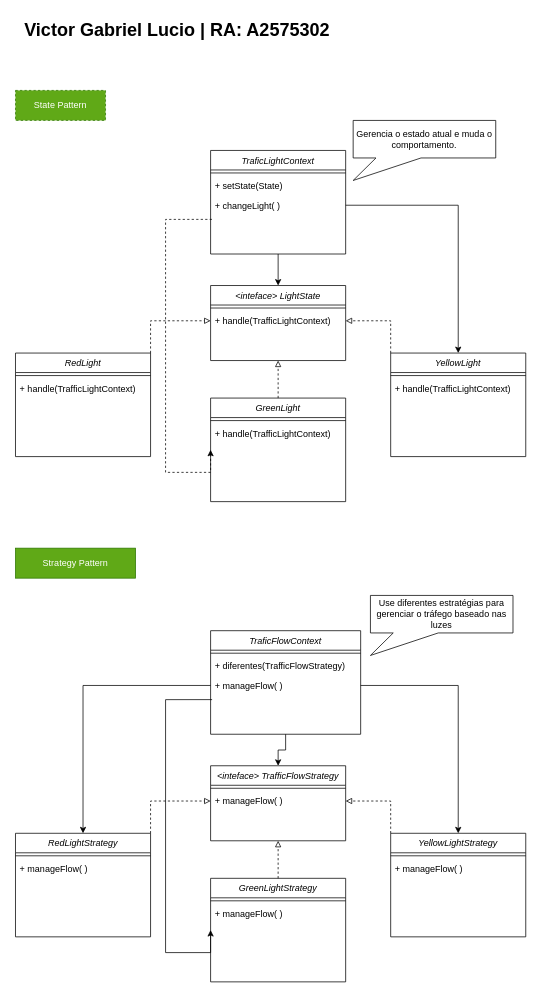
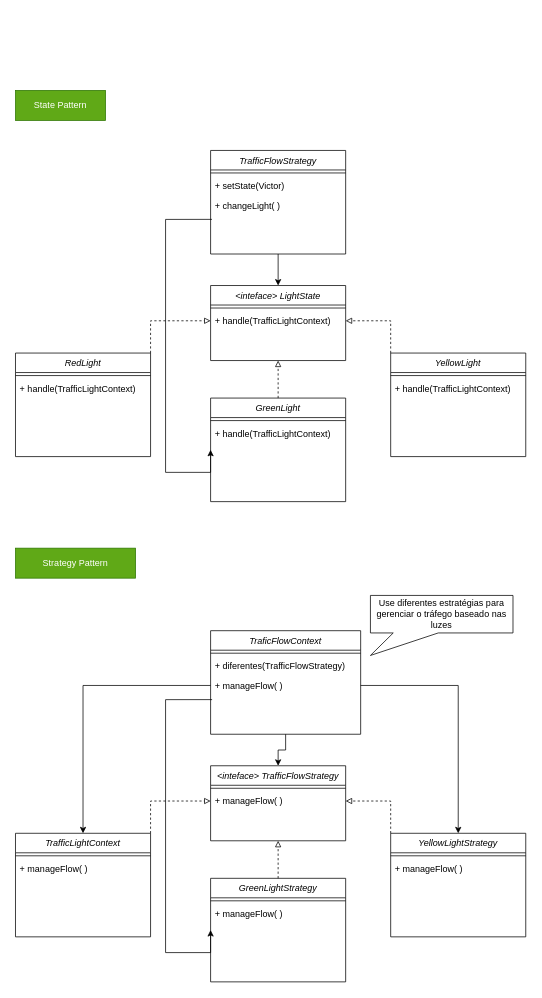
  <mxCell id="0" />
  <mxCell id="1" parent="0" />
- <mxCell id="2" value="&lt;font style=&quot;font-size: 24px;&quot;&gt;&lt;b&gt;Victor Gabriel Lucio | RA: A2575302&lt;/b&gt;&lt;/font&gt;" style="text;html=1;align=center;verticalAlign=middle;resizable=0;points=[];autosize=1;strokeColor=none;fillColor=none;" vertex="1" parent="1"><mxGeometry x="20" y="20" width="430" height="40" as="geometry" /></mxCell>
  <mxCell id="3" value="" style="group" vertex="1" connectable="0" parent="1"><mxGeometry x="20" y="160" width="680" height="508" as="geometry" /></mxCell>
- <mxCell id="4" value="TraficLightContext" style="swimlane;fontStyle=2;align=center;verticalAlign=top;childLayout=stackLayout;horizontal=1;startSize=26;horizontalStack=0;resizeParent=1;resizeLast=0;collapsible=1;marginBottom=0;rounded=0;shadow=0;strokeWidth=1;" parent="3" vertex="1"><mxGeometry x="260" y="40" width="180" height="138" as="geometry"><mxRectangle x="230" y="140" width="160" height="26" as="alternateBounds" /></mxGeometry></mxCell>
+ <mxCell id="4" value="TrafficFlowStrategy" style="swimlane;fontStyle=2;align=center;verticalAlign=top;childLayout=stackLayout;horizontal=1;startSize=26;horizontalStack=0;resizeParent=1;resizeLast=0;collapsible=1;marginBottom=0;rounded=0;shadow=0;strokeWidth=1;" parent="3" vertex="1"><mxGeometry x="260" y="40" width="180" height="138" as="geometry"><mxRectangle x="230" y="140" width="160" height="26" as="alternateBounds" /></mxGeometry></mxCell>
  <mxCell id="5" value="" style="line;html=1;strokeWidth=1;align=left;verticalAlign=middle;spacingTop=-1;spacingLeft=3;spacingRight=3;rotatable=0;labelPosition=right;points=[];portConstraint=eastwest;" parent="4" vertex="1"><mxGeometry y="26" width="180" height="8" as="geometry" /></mxCell>
- <mxCell id="6" value="+ setState(State)" style="text;align=left;verticalAlign=top;spacingLeft=4;spacingRight=4;overflow=hidden;rotatable=0;points=[[0,0.5],[1,0.5]];portConstraint=eastwest;" parent="4" vertex="1"><mxGeometry y="34" width="180" height="26" as="geometry" /></mxCell>
+ <mxCell id="6" value="+ setState(Victor)" style="text;align=left;verticalAlign=top;spacingLeft=4;spacingRight=4;overflow=hidden;rotatable=0;points=[[0,0.5],[1,0.5]];portConstraint=eastwest;" parent="4" vertex="1"><mxGeometry y="34" width="180" height="26" as="geometry" /></mxCell>
  <mxCell id="7" value="+ changeLight( )" style="text;align=left;verticalAlign=top;spacingLeft=4;spacingRight=4;overflow=hidden;rotatable=0;points=[[0,0.5],[1,0.5]];portConstraint=eastwest;" vertex="1" parent="4"><mxGeometry y="60" width="180" height="26" as="geometry" /></mxCell>
  <mxCell id="8" value="RedLight" style="swimlane;fontStyle=2;align=center;verticalAlign=top;childLayout=stackLayout;horizontal=1;startSize=26;horizontalStack=0;resizeParent=1;resizeLast=0;collapsible=1;marginBottom=0;rounded=0;shadow=0;strokeWidth=1;" vertex="1" parent="3"><mxGeometry y="310" width="180" height="138" as="geometry"><mxRectangle x="230" y="140" width="160" height="26" as="alternateBounds" /></mxGeometry></mxCell>
  <mxCell id="9" value="" style="line;html=1;strokeWidth=1;align=left;verticalAlign=middle;spacingTop=-1;spacingLeft=3;spacingRight=3;rotatable=0;labelPosition=right;points=[];portConstraint=eastwest;" vertex="1" parent="8"><mxGeometry y="26" width="180" height="8" as="geometry" /></mxCell>
  <mxCell id="10" value="+ handle(TrafficLightContext)" style="text;align=left;verticalAlign=top;spacingLeft=4;spacingRight=4;overflow=hidden;rotatable=0;points=[[0,0.5],[1,0.5]];portConstraint=eastwest;" vertex="1" parent="8"><mxGeometry y="34" width="180" height="26" as="geometry" /></mxCell>
  <mxCell id="11" value="YellowLight" style="swimlane;fontStyle=2;align=center;verticalAlign=top;childLayout=stackLayout;horizontal=1;startSize=26;horizontalStack=0;resizeParent=1;resizeLast=0;collapsible=1;marginBottom=0;rounded=0;shadow=0;strokeWidth=1;" vertex="1" parent="3"><mxGeometry x="500" y="310" width="180" height="138" as="geometry"><mxRectangle x="230" y="140" width="160" height="26" as="alternateBounds" /></mxGeometry></mxCell>
  <mxCell id="12" value="" style="line;html=1;strokeWidth=1;align=left;verticalAlign=middle;spacingTop=-1;spacingLeft=3;spacingRight=3;rotatable=0;labelPosition=right;points=[];portConstraint=eastwest;" vertex="1" parent="11"><mxGeometry y="26" width="180" height="8" as="geometry" /></mxCell>
  <mxCell id="13" value="+ handle(TrafficLightContext)" style="text;align=left;verticalAlign=top;spacingLeft=4;spacingRight=4;overflow=hidden;rotatable=0;points=[[0,0.5],[1,0.5]];portConstraint=eastwest;" vertex="1" parent="11"><mxGeometry y="34" width="180" height="26" as="geometry" /></mxCell>
  <mxCell id="14" value="GreenLight" style="swimlane;fontStyle=2;align=center;verticalAlign=top;childLayout=stackLayout;horizontal=1;startSize=26;horizontalStack=0;resizeParent=1;resizeLast=0;collapsible=1;marginBottom=0;rounded=0;shadow=0;strokeWidth=1;" vertex="1" parent="3"><mxGeometry x="260" y="370" width="180" height="138" as="geometry"><mxRectangle x="230" y="140" width="160" height="26" as="alternateBounds" /></mxGeometry></mxCell>
  <mxCell id="15" value="" style="line;html=1;strokeWidth=1;align=left;verticalAlign=middle;spacingTop=-1;spacingLeft=3;spacingRight=3;rotatable=0;labelPosition=right;points=[];portConstraint=eastwest;" vertex="1" parent="14"><mxGeometry y="26" width="180" height="8" as="geometry" /></mxCell>
  <mxCell id="16" value="+ handle(TrafficLightContext)" style="text;align=left;verticalAlign=top;spacingLeft=4;spacingRight=4;overflow=hidden;rotatable=0;points=[[0,0.5],[1,0.5]];portConstraint=eastwest;" vertex="1" parent="14"><mxGeometry y="34" width="180" height="26" as="geometry" /></mxCell>
- <mxCell id="17" style="edgeStyle=orthogonalEdgeStyle;rounded=0;orthogonalLoop=1;jettySize=auto;html=1;exitX=0.01;exitY=1.225;exitDx=0;exitDy=0;exitPerimeter=0;entryX=0;entryY=0.5;entryDx=0;entryDy=0;dashed=1;" edge="1" parent="3" source="7" target="14"><mxGeometry relative="1" as="geometry"><Array as="points"><mxPoint x="200" y="132" /><mxPoint x="200" y="469" /></Array></mxGeometry></mxCell>
- <mxCell id="18" style="edgeStyle=orthogonalEdgeStyle;rounded=0;orthogonalLoop=1;jettySize=auto;html=1;exitX=1;exitY=0.5;exitDx=0;exitDy=0;entryX=0.5;entryY=0;entryDx=0;entryDy=0;" edge="1" parent="3" source="7" target="11"><mxGeometry relative="1" as="geometry" /></mxCell>
+ <mxCell id="17" style="edgeStyle=orthogonalEdgeStyle;rounded=0;orthogonalLoop=1;jettySize=auto;html=1;exitX=0.01;exitY=1.225;exitDx=0;exitDy=0;exitPerimeter=0;entryX=0;entryY=0.5;entryDx=0;entryDy=0;" edge="1" parent="3" source="7" target="14"><mxGeometry relative="1" as="geometry"><Array as="points"><mxPoint x="200" y="132" /><mxPoint x="200" y="469" /></Array></mxGeometry></mxCell>
  <mxCell id="19" value="&lt;inteface&gt; LightState" style="swimlane;fontStyle=2;align=center;verticalAlign=top;childLayout=stackLayout;horizontal=1;startSize=26;horizontalStack=0;resizeParent=1;resizeLast=0;collapsible=1;marginBottom=0;rounded=0;shadow=0;strokeWidth=1;" vertex="1" parent="3"><mxGeometry x="260" y="220" width="180" height="100" as="geometry"><mxRectangle x="230" y="140" width="160" height="26" as="alternateBounds" /></mxGeometry></mxCell>
  <mxCell id="20" value="" style="line;html=1;strokeWidth=1;align=left;verticalAlign=middle;spacingTop=-1;spacingLeft=3;spacingRight=3;rotatable=0;labelPosition=right;points=[];portConstraint=eastwest;" vertex="1" parent="19"><mxGeometry y="26" width="180" height="8" as="geometry" /></mxCell>
  <mxCell id="21" value="+ handle(TrafficLightContext)" style="text;align=left;verticalAlign=top;spacingLeft=4;spacingRight=4;overflow=hidden;rotatable=0;points=[[0,0.5],[1,0.5]];portConstraint=eastwest;" vertex="1" parent="19"><mxGeometry y="34" width="180" height="26" as="geometry" /></mxCell>
  <mxCell id="22" style="edgeStyle=orthogonalEdgeStyle;rounded=0;orthogonalLoop=1;jettySize=auto;html=1;exitX=1;exitY=0;exitDx=0;exitDy=0;dashed=1;endArrow=block;endFill=0;" edge="1" parent="3" source="8" target="21"><mxGeometry relative="1" as="geometry" /></mxCell>
  <mxCell id="23" style="edgeStyle=orthogonalEdgeStyle;rounded=0;orthogonalLoop=1;jettySize=auto;html=1;exitX=0;exitY=0;exitDx=0;exitDy=0;endArrow=block;endFill=0;dashed=1;" edge="1" parent="3" source="11" target="21"><mxGeometry relative="1" as="geometry" /></mxCell>
  <mxCell id="24" style="edgeStyle=orthogonalEdgeStyle;rounded=0;orthogonalLoop=1;jettySize=auto;html=1;exitX=0.5;exitY=1;exitDx=0;exitDy=0;entryX=0.5;entryY=0;entryDx=0;entryDy=0;" edge="1" parent="3" source="4" target="19"><mxGeometry relative="1" as="geometry" /></mxCell>
- <mxCell id="25" value="Gerencia o estado atual e muda o comportamento." style="shape=callout;whiteSpace=wrap;html=1;perimeter=calloutPerimeter;position2=0;size=30;position=0.16;base=60;" vertex="1" parent="3"><mxGeometry x="450" width="190" height="80" as="geometry" /></mxCell>
  <mxCell id="26" style="edgeStyle=orthogonalEdgeStyle;rounded=0;orthogonalLoop=1;jettySize=auto;html=1;exitX=0.5;exitY=0;exitDx=0;exitDy=0;entryX=0.5;entryY=1;entryDx=0;entryDy=0;endArrow=block;endFill=0;dashed=1;" edge="1" parent="3" source="14" target="19"><mxGeometry relative="1" as="geometry" /></mxCell>
- <mxCell id="27" value="State Pattern" style="whiteSpace=wrap;html=1;fillColor=#60a917;fontColor=#ffffff;strokeColor=#2D7600;dashed=1;" vertex="1" parent="1"><mxGeometry x="20" y="120" width="120" height="40" as="geometry" /></mxCell>
+ <mxCell id="27" value="State Pattern" style="whiteSpace=wrap;html=1;fillColor=#60a917;fontColor=#ffffff;strokeColor=#2D7600;" vertex="1" parent="1"><mxGeometry x="20" y="120" width="120" height="40" as="geometry" /></mxCell>
  <mxCell id="28" value="Strategy Pattern" style="whiteSpace=wrap;html=1;fillColor=#60a917;fontColor=#ffffff;strokeColor=#2D7600;" vertex="1" parent="1"><mxGeometry x="20" y="730" width="160" height="40" as="geometry" /></mxCell>
  <mxCell id="29" value="TraficFlowContext" style="swimlane;fontStyle=2;align=center;verticalAlign=top;childLayout=stackLayout;horizontal=1;startSize=26;horizontalStack=0;resizeParent=1;resizeLast=0;collapsible=1;marginBottom=0;rounded=0;shadow=0;strokeWidth=1;" vertex="1" parent="1"><mxGeometry x="280" y="840" width="200" height="138" as="geometry"><mxRectangle x="230" y="140" width="160" height="26" as="alternateBounds" /></mxGeometry></mxCell>
  <mxCell id="30" value="" style="line;html=1;strokeWidth=1;align=left;verticalAlign=middle;spacingTop=-1;spacingLeft=3;spacingRight=3;rotatable=0;labelPosition=right;points=[];portConstraint=eastwest;" vertex="1" parent="29"><mxGeometry y="26" width="200" height="8" as="geometry" /></mxCell>
  <mxCell id="31" value="+ diferentes(TrafficFlowStrategy)" style="text;align=left;verticalAlign=top;spacingLeft=4;spacingRight=4;overflow=hidden;rotatable=0;points=[[0,0.5],[1,0.5]];portConstraint=eastwest;" vertex="1" parent="29"><mxGeometry y="34" width="200" height="26" as="geometry" /></mxCell>
  <mxCell id="32" value="+ manageFlow( )" style="text;align=left;verticalAlign=top;spacingLeft=4;spacingRight=4;overflow=hidden;rotatable=0;points=[[0,0.5],[1,0.5]];portConstraint=eastwest;" vertex="1" parent="29"><mxGeometry y="60" width="200" height="26" as="geometry" /></mxCell>
- <mxCell id="33" value="RedLightStrategy" style="swimlane;fontStyle=2;align=center;verticalAlign=top;childLayout=stackLayout;horizontal=1;startSize=26;horizontalStack=0;resizeParent=1;resizeLast=0;collapsible=1;marginBottom=0;rounded=0;shadow=0;strokeWidth=1;" vertex="1" parent="1"><mxGeometry x="20" y="1110" width="180" height="138" as="geometry"><mxRectangle x="230" y="140" width="160" height="26" as="alternateBounds" /></mxGeometry></mxCell>
+ <mxCell id="33" value="TrafficLightContext" style="swimlane;fontStyle=2;align=center;verticalAlign=top;childLayout=stackLayout;horizontal=1;startSize=26;horizontalStack=0;resizeParent=1;resizeLast=0;collapsible=1;marginBottom=0;rounded=0;shadow=0;strokeWidth=1;" vertex="1" parent="1"><mxGeometry x="20" y="1110" width="180" height="138" as="geometry"><mxRectangle x="230" y="140" width="160" height="26" as="alternateBounds" /></mxGeometry></mxCell>
  <mxCell id="34" value="" style="line;html=1;strokeWidth=1;align=left;verticalAlign=middle;spacingTop=-1;spacingLeft=3;spacingRight=3;rotatable=0;labelPosition=right;points=[];portConstraint=eastwest;" vertex="1" parent="33"><mxGeometry y="26" width="180" height="8" as="geometry" /></mxCell>
  <mxCell id="35" value="+ manageFlow( )" style="text;align=left;verticalAlign=top;spacingLeft=4;spacingRight=4;overflow=hidden;rotatable=0;points=[[0,0.5],[1,0.5]];portConstraint=eastwest;" vertex="1" parent="33"><mxGeometry y="34" width="180" height="26" as="geometry" /></mxCell>
  <mxCell id="36" style="edgeStyle=orthogonalEdgeStyle;rounded=0;orthogonalLoop=1;jettySize=auto;html=1;exitX=0;exitY=0.5;exitDx=0;exitDy=0;entryX=0.5;entryY=0;entryDx=0;entryDy=0;" edge="1" parent="1" source="32" target="33"><mxGeometry relative="1" as="geometry" /></mxCell>
  <mxCell id="37" value="YellowLightStrategy" style="swimlane;fontStyle=2;align=center;verticalAlign=top;childLayout=stackLayout;horizontal=1;startSize=26;horizontalStack=0;resizeParent=1;resizeLast=0;collapsible=1;marginBottom=0;rounded=0;shadow=0;strokeWidth=1;" vertex="1" parent="1"><mxGeometry x="520" y="1110" width="180" height="138" as="geometry"><mxRectangle x="230" y="140" width="160" height="26" as="alternateBounds" /></mxGeometry></mxCell>
  <mxCell id="38" value="" style="line;html=1;strokeWidth=1;align=left;verticalAlign=middle;spacingTop=-1;spacingLeft=3;spacingRight=3;rotatable=0;labelPosition=right;points=[];portConstraint=eastwest;" vertex="1" parent="37"><mxGeometry y="26" width="180" height="8" as="geometry" /></mxCell>
  <mxCell id="39" value="+ manageFlow( )" style="text;align=left;verticalAlign=top;spacingLeft=4;spacingRight=4;overflow=hidden;rotatable=0;points=[[0,0.5],[1,0.5]];portConstraint=eastwest;" vertex="1" parent="37"><mxGeometry y="34" width="180" height="26" as="geometry" /></mxCell>
  <mxCell id="40" value="GreenLightStrategy" style="swimlane;fontStyle=2;align=center;verticalAlign=top;childLayout=stackLayout;horizontal=1;startSize=26;horizontalStack=0;resizeParent=1;resizeLast=0;collapsible=1;marginBottom=0;rounded=0;shadow=0;strokeWidth=1;" vertex="1" parent="1"><mxGeometry x="280" y="1170" width="180" height="138" as="geometry"><mxRectangle x="230" y="140" width="160" height="26" as="alternateBounds" /></mxGeometry></mxCell>
  <mxCell id="41" value="" style="line;html=1;strokeWidth=1;align=left;verticalAlign=middle;spacingTop=-1;spacingLeft=3;spacingRight=3;rotatable=0;labelPosition=right;points=[];portConstraint=eastwest;" vertex="1" parent="40"><mxGeometry y="26" width="180" height="8" as="geometry" /></mxCell>
  <mxCell id="42" value="+ manageFlow( )" style="text;align=left;verticalAlign=top;spacingLeft=4;spacingRight=4;overflow=hidden;rotatable=0;points=[[0,0.5],[1,0.5]];portConstraint=eastwest;" vertex="1" parent="40"><mxGeometry y="34" width="180" height="26" as="geometry" /></mxCell>
  <mxCell id="43" style="edgeStyle=orthogonalEdgeStyle;rounded=0;orthogonalLoop=1;jettySize=auto;html=1;exitX=0.01;exitY=1.225;exitDx=0;exitDy=0;exitPerimeter=0;entryX=0;entryY=0.5;entryDx=0;entryDy=0;" edge="1" parent="1" source="32" target="40"><mxGeometry relative="1" as="geometry"><Array as="points"><mxPoint x="220" y="932" /><mxPoint x="220" y="1269" /></Array></mxGeometry></mxCell>
  <mxCell id="44" style="edgeStyle=orthogonalEdgeStyle;rounded=0;orthogonalLoop=1;jettySize=auto;html=1;exitX=1;exitY=0.5;exitDx=0;exitDy=0;entryX=0.5;entryY=0;entryDx=0;entryDy=0;" edge="1" parent="1" source="32" target="37"><mxGeometry relative="1" as="geometry" /></mxCell>
  <mxCell id="45" value="&lt;inteface&gt; TrafficFlowStrategy" style="swimlane;fontStyle=2;align=center;verticalAlign=top;childLayout=stackLayout;horizontal=1;startSize=26;horizontalStack=0;resizeParent=1;resizeLast=0;collapsible=1;marginBottom=0;rounded=0;shadow=0;strokeWidth=1;" vertex="1" parent="1"><mxGeometry x="280" y="1020" width="180" height="100" as="geometry"><mxRectangle x="230" y="140" width="160" height="26" as="alternateBounds" /></mxGeometry></mxCell>
  <mxCell id="46" value="" style="line;html=1;strokeWidth=1;align=left;verticalAlign=middle;spacingTop=-1;spacingLeft=3;spacingRight=3;rotatable=0;labelPosition=right;points=[];portConstraint=eastwest;" vertex="1" parent="45"><mxGeometry y="26" width="180" height="8" as="geometry" /></mxCell>
  <mxCell id="47" value="+ manageFlow( )" style="text;align=left;verticalAlign=top;spacingLeft=4;spacingRight=4;overflow=hidden;rotatable=0;points=[[0,0.5],[1,0.5]];portConstraint=eastwest;" vertex="1" parent="45"><mxGeometry y="34" width="180" height="26" as="geometry" /></mxCell>
  <mxCell id="48" style="edgeStyle=orthogonalEdgeStyle;rounded=0;orthogonalLoop=1;jettySize=auto;html=1;exitX=1;exitY=0;exitDx=0;exitDy=0;dashed=1;endArrow=block;endFill=0;" edge="1" parent="1" source="33" target="47"><mxGeometry relative="1" as="geometry" /></mxCell>
  <mxCell id="49" style="edgeStyle=orthogonalEdgeStyle;rounded=0;orthogonalLoop=1;jettySize=auto;html=1;exitX=0;exitY=0;exitDx=0;exitDy=0;endArrow=block;endFill=0;dashed=1;" edge="1" parent="1" source="37" target="47"><mxGeometry relative="1" as="geometry" /></mxCell>
  <mxCell id="50" style="edgeStyle=orthogonalEdgeStyle;rounded=0;orthogonalLoop=1;jettySize=auto;html=1;exitX=0.5;exitY=1;exitDx=0;exitDy=0;entryX=0.5;entryY=0;entryDx=0;entryDy=0;" edge="1" parent="1" source="29" target="45"><mxGeometry relative="1" as="geometry" /></mxCell>
  <mxCell id="51" value="Use diferentes estratégias para gerenciar o tráfego baseado nas luzes" style="shape=callout;whiteSpace=wrap;html=1;perimeter=calloutPerimeter;position2=0;size=30;position=0.16;base=60;" vertex="1" parent="1"><mxGeometry x="493" y="793" width="190" height="80" as="geometry" /></mxCell>
  <mxCell id="52" style="edgeStyle=orthogonalEdgeStyle;rounded=0;orthogonalLoop=1;jettySize=auto;html=1;exitX=0.5;exitY=0;exitDx=0;exitDy=0;entryX=0.5;entryY=1;entryDx=0;entryDy=0;endArrow=block;endFill=0;dashed=1;" edge="1" parent="1" source="40" target="45"><mxGeometry relative="1" as="geometry" /></mxCell>
